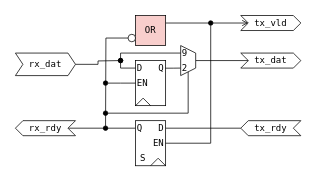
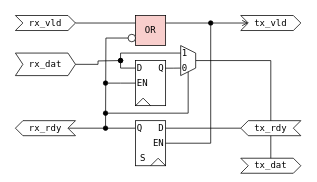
  <mxCell id="0" />
  <mxCell id="1" parent="0" />
+ <mxCell id="2" style="edgeStyle=orthogonalEdgeStyle;rounded=0;orthogonalLoop=1;jettySize=auto;html=1;exitX=1;exitY=0.5;exitDx=0;exitDy=0;endArrow=none;endFill=0;entryX=0;entryY=0.25;entryDx=0;entryDy=0;fontFamily=monospace;" parent="1" source="3" target="23" edge="1"><mxGeometry relative="1" as="geometry"><mxPoint x="120" y="30" as="targetPoint" /></mxGeometry></mxCell>
+ <mxCell id="3" value="rx_vld" style="shape=step;perimeter=stepPerimeter;whiteSpace=wrap;html=1;fixedSize=1;size=10;fontFamily=monospace;" parent="1" vertex="1"><mxGeometry x="20" y="20" width="80" height="20" as="geometry" /></mxCell>
  <mxCell id="4" value="tx_vld" style="shape=step;perimeter=stepPerimeter;whiteSpace=wrap;html=1;fixedSize=1;size=10;fontFamily=monospace;" parent="1" vertex="1"><mxGeometry x="320" y="20" width="80" height="20" as="geometry" /></mxCell>
  <mxCell id="5" style="edgeStyle=orthogonalEdgeStyle;rounded=0;orthogonalLoop=1;jettySize=auto;html=1;exitX=1;exitY=0.25;exitDx=0;exitDy=0;endArrow=open;endFill=0;fontFamily=monospace;" parent="1" source="23" target="4" edge="1"><mxGeometry relative="1" as="geometry"><mxPoint x="300" y="30" as="sourcePoint" /></mxGeometry></mxCell>
  <mxCell id="6" value="" style="group;fontFamily=monospace;" parent="1" vertex="1" connectable="0"><mxGeometry x="180" y="80" width="40" height="60" as="geometry" /></mxCell>
  <mxCell id="7" value="" style="rounded=0;whiteSpace=wrap;html=1;fontFamily=monospace;" parent="6" vertex="1"><mxGeometry width="40" height="60" as="geometry" /></mxCell>
  <mxCell id="8" value="D" style="text;html=1;strokeColor=none;fillColor=none;align=left;verticalAlign=middle;whiteSpace=wrap;rounded=0;fontFamily=monospace;" parent="6" vertex="1"><mxGeometry width="20" height="20" as="geometry" /></mxCell>
  <mxCell id="9" value="Q" style="text;html=1;strokeColor=none;fillColor=none;align=right;verticalAlign=middle;whiteSpace=wrap;rounded=0;fontFamily=monospace;" parent="6" vertex="1"><mxGeometry x="20" width="20" height="20" as="geometry" /></mxCell>
  <mxCell id="10" value="" style="endArrow=none;html=1;rounded=0;fontFamily=monospace;" parent="6" edge="1"><mxGeometry width="50" height="50" relative="1" as="geometry"><mxPoint y="60" as="sourcePoint" /><mxPoint x="20" y="60" as="targetPoint" /><Array as="points"><mxPoint x="10" y="50" /></Array></mxGeometry></mxCell>
  <mxCell id="11" value="EN" style="text;html=1;strokeColor=none;fillColor=none;align=left;verticalAlign=middle;whiteSpace=wrap;rounded=0;fontFamily=monospace;" parent="6" vertex="1"><mxGeometry y="20" width="20" height="20" as="geometry" /></mxCell>
  <mxCell id="12" style="edgeStyle=orthogonalEdgeStyle;rounded=0;orthogonalLoop=1;jettySize=auto;html=1;endArrow=none;endFill=0;fontFamily=monospace;" parent="1" source="13" edge="1"><mxGeometry relative="1" as="geometry"><mxPoint x="160" y="80" as="targetPoint" /><Array as="points" /></mxGeometry></mxCell>
  <mxCell id="13" value="rx_dat" style="shape=step;perimeter=stepPerimeter;whiteSpace=wrap;html=1;fixedSize=1;size=10;fontFamily=monospace;" parent="1" vertex="1"><mxGeometry x="20" y="70" width="80" height="30" as="geometry" /></mxCell>
  <mxCell id="14" style="edgeStyle=orthogonalEdgeStyle;rounded=0;orthogonalLoop=1;jettySize=auto;html=1;exitX=1;exitY=0.5;exitDx=0;exitDy=0;entryX=0;entryY=0.5;entryDx=0;entryDy=0;endArrow=none;endFill=0;fontFamily=monospace;" parent="1" source="15" target="27" edge="1"><mxGeometry relative="1" as="geometry"><mxPoint x="160" y="170" as="targetPoint" /></mxGeometry></mxCell>
  <mxCell id="15" value="rx_rdy" style="shape=step;perimeter=stepPerimeter;whiteSpace=wrap;html=1;fixedSize=1;size=10;flipH=1;fontFamily=monospace;" parent="1" vertex="1"><mxGeometry x="20" y="160" width="80" height="20" as="geometry" /></mxCell>
- <mxCell id="16" value="tx_dat" style="shape=step;perimeter=stepPerimeter;whiteSpace=wrap;html=1;fixedSize=1;size=10;fontFamily=monospace;" parent="1" vertex="1"><mxGeometry x="320" y="70" width="80" height="20" as="geometry" /></mxCell>
+ <mxCell id="16" value="tx_dat" style="shape=step;perimeter=stepPerimeter;whiteSpace=wrap;html=1;fixedSize=1;size=10;fontFamily=monospace;" parent="1" vertex="1"><mxGeometry x="320" y="210" width="80" height="20" as="geometry" /></mxCell>
  <mxCell id="17" style="edgeStyle=orthogonalEdgeStyle;rounded=0;orthogonalLoop=1;jettySize=auto;html=1;endArrow=none;endFill=0;exitX=0.5;exitY=0;exitDx=0;exitDy=0;fontFamily=monospace;" parent="1" source="33" target="16" edge="1"><mxGeometry relative="1" as="geometry"><mxPoint x="269.36" y="76.39" as="sourcePoint" /></mxGeometry></mxCell>
  <mxCell id="18" value="tx_rdy" style="shape=step;perimeter=stepPerimeter;whiteSpace=wrap;html=1;fixedSize=1;size=10;flipH=1;fontFamily=monospace;" parent="1" vertex="1"><mxGeometry x="320" y="160" width="80" height="20" as="geometry" /></mxCell>
  <mxCell id="19" style="edgeStyle=orthogonalEdgeStyle;rounded=0;orthogonalLoop=1;jettySize=auto;html=1;endArrow=none;endFill=0;exitX=1;exitY=0.5;exitDx=0;exitDy=0;entryX=0;entryY=0.5;entryDx=0;entryDy=0;fontFamily=monospace;" parent="1" source="28" target="18" edge="1"><mxGeometry relative="1" as="geometry"><mxPoint x="190" y="170" as="targetPoint" /><mxPoint x="80" y="170" as="sourcePoint" /><Array as="points" /></mxGeometry></mxCell>
  <mxCell id="20" style="edgeStyle=orthogonalEdgeStyle;rounded=0;orthogonalLoop=1;jettySize=auto;html=1;endArrow=oval;endFill=1;exitX=0;exitY=0.5;exitDx=0;exitDy=0;startArrow=none;startFill=0;fontFamily=monospace;" parent="1" source="24" edge="1"><mxGeometry relative="1" as="geometry"><mxPoint x="140" y="170" as="targetPoint" /><mxPoint x="100" y="30" as="sourcePoint" /></mxGeometry></mxCell>
  <mxCell id="21" style="edgeStyle=orthogonalEdgeStyle;rounded=0;orthogonalLoop=1;jettySize=auto;html=1;endArrow=oval;endFill=1;startArrow=none;startFill=0;exitX=0;exitY=0.5;exitDx=0;exitDy=0;fontFamily=monospace;" parent="1" source="11" edge="1"><mxGeometry relative="1" as="geometry"><mxPoint x="140" y="110" as="targetPoint" /><mxPoint x="100" y="120" as="sourcePoint" /></mxGeometry></mxCell>
  <mxCell id="22" value="" style="group;fontFamily=monospace;" parent="1" vertex="1" connectable="0"><mxGeometry x="170" y="20" width="50" height="40" as="geometry" /></mxCell>
  <mxCell id="23" value="OR" style="whiteSpace=wrap;html=1;aspect=fixed;fontFamily=monospace;fillColor=#f8cecc;" parent="22" vertex="1"><mxGeometry x="10" width="40" height="40" as="geometry" /></mxCell>
  <mxCell id="24" value="" style="ellipse;whiteSpace=wrap;html=1;fontFamily=monospace;" parent="22" vertex="1"><mxGeometry y="25" width="10" height="10" as="geometry" /></mxCell>
  <mxCell id="25" value="" style="group;fontFamily=monospace;" parent="1" vertex="1" connectable="0"><mxGeometry x="180" y="160" width="40" height="60" as="geometry" /></mxCell>
  <mxCell id="26" value="" style="rounded=0;whiteSpace=wrap;html=1;fontFamily=monospace;" parent="25" vertex="1"><mxGeometry width="40" height="60" as="geometry" /></mxCell>
  <mxCell id="27" value="Q" style="text;html=1;strokeColor=none;fillColor=none;align=left;verticalAlign=middle;whiteSpace=wrap;rounded=0;fontFamily=monospace;" parent="25" vertex="1"><mxGeometry width="20" height="20" as="geometry" /></mxCell>
  <mxCell id="28" value="D" style="text;html=1;strokeColor=none;fillColor=none;align=right;verticalAlign=middle;whiteSpace=wrap;rounded=0;fontFamily=monospace;" parent="25" vertex="1"><mxGeometry x="20" width="20" height="20" as="geometry" /></mxCell>
  <mxCell id="29" value="" style="endArrow=none;html=1;rounded=0;fontFamily=monospace;" parent="25" edge="1"><mxGeometry width="50" height="50" relative="1" as="geometry"><mxPoint x="20" y="60" as="sourcePoint" /><mxPoint x="40" y="60" as="targetPoint" /><Array as="points"><mxPoint x="30" y="50" /></Array></mxGeometry></mxCell>
  <mxCell id="30" value="S" style="text;html=1;strokeColor=none;fillColor=none;align=center;verticalAlign=middle;whiteSpace=wrap;rounded=0;fontFamily=monospace;" parent="25" vertex="1"><mxGeometry y="40" width="20" height="20" as="geometry" /></mxCell>
  <mxCell id="31" value="EN" style="text;html=1;strokeColor=none;fillColor=none;align=right;verticalAlign=middle;whiteSpace=wrap;rounded=0;fontFamily=monospace;" parent="25" vertex="1"><mxGeometry x="20" y="20" width="20" height="20" as="geometry" /></mxCell>
  <mxCell id="32" style="edgeStyle=orthogonalEdgeStyle;rounded=0;orthogonalLoop=1;jettySize=auto;html=1;exitX=0.996;exitY=0.169;exitDx=0;exitDy=0;endArrow=none;endFill=0;exitPerimeter=0;entryX=0.75;entryY=1;entryDx=0;entryDy=0;fontFamily=monospace;" parent="1" source="7" target="33" edge="1"><mxGeometry relative="1" as="geometry"><mxPoint x="249.36" y="88.67" as="targetPoint" /><mxPoint x="240" y="140" as="sourcePoint" /><Array as="points"><mxPoint x="230" y="90" /><mxPoint x="240" y="90" /></Array></mxGeometry></mxCell>
  <mxCell id="33" value="" style="shape=trapezoid;perimeter=trapezoidPerimeter;whiteSpace=wrap;html=1;fixedSize=1;size=10;rotation=90;fontFamily=monospace;" parent="1" vertex="1"><mxGeometry x="230" y="70" width="40" height="20" as="geometry" /></mxCell>
  <mxCell id="34" style="edgeStyle=orthogonalEdgeStyle;rounded=0;orthogonalLoop=1;jettySize=auto;html=1;endArrow=oval;endFill=1;startArrow=none;startFill=0;exitX=0.25;exitY=1;exitDx=0;exitDy=0;fontFamily=monospace;" parent="1" source="33" edge="1"><mxGeometry relative="1" as="geometry"><mxPoint x="160" y="80" as="targetPoint" /><mxPoint x="190" y="120" as="sourcePoint" /><Array as="points"><mxPoint x="160" y="70" /></Array></mxGeometry></mxCell>
- <mxCell id="35" value="2" style="text;html=1;strokeColor=none;fillColor=none;align=left;verticalAlign=middle;whiteSpace=wrap;rounded=0;fontFamily=monospace;" parent="1" vertex="1"><mxGeometry x="240" y="80" width="20" height="20" as="geometry" /></mxCell>
- <mxCell id="36" value="9" style="text;html=1;strokeColor=none;fillColor=none;align=left;verticalAlign=middle;whiteSpace=wrap;rounded=0;fontFamily=monospace;" parent="1" vertex="1"><mxGeometry x="240" y="60" width="20" height="20" as="geometry" /></mxCell>
+ <mxCell id="35" value="0" style="text;html=1;strokeColor=none;fillColor=none;align=left;verticalAlign=middle;whiteSpace=wrap;rounded=0;fontFamily=monospace;" parent="1" vertex="1"><mxGeometry x="240" y="80" width="20" height="20" as="geometry" /></mxCell>
+ <mxCell id="36" value="1" style="text;html=1;strokeColor=none;fillColor=none;align=left;verticalAlign=middle;whiteSpace=wrap;rounded=0;fontFamily=monospace;" parent="1" vertex="1"><mxGeometry x="240" y="60" width="20" height="20" as="geometry" /></mxCell>
  <mxCell id="37" style="edgeStyle=orthogonalEdgeStyle;rounded=0;orthogonalLoop=1;jettySize=auto;html=1;endArrow=oval;endFill=1;startArrow=none;startFill=0;exitX=1;exitY=0.5;exitDx=0;exitDy=0;fontFamily=monospace;" parent="1" source="33" edge="1"><mxGeometry relative="1" as="geometry"><mxPoint x="140" y="150" as="targetPoint" /><mxPoint x="110" y="100" as="sourcePoint" /><Array as="points"><mxPoint x="250" y="150" /></Array></mxGeometry></mxCell>
  <mxCell id="38" style="edgeStyle=orthogonalEdgeStyle;rounded=0;orthogonalLoop=1;jettySize=auto;html=1;endArrow=oval;endFill=1;startArrow=none;startFill=0;exitX=0;exitY=0.5;exitDx=0;exitDy=0;fontFamily=monospace;" parent="1" source="8" edge="1"><mxGeometry relative="1" as="geometry"><mxPoint x="160" y="80" as="targetPoint" /><mxPoint x="250" y="80" as="sourcePoint" /><Array as="points"><mxPoint x="160" y="90" /></Array></mxGeometry></mxCell>
  <mxCell id="39" style="edgeStyle=orthogonalEdgeStyle;rounded=0;orthogonalLoop=1;jettySize=auto;html=1;endArrow=oval;endFill=1;startArrow=none;startFill=0;exitX=1;exitY=0.5;exitDx=0;exitDy=0;fontFamily=monospace;" parent="1" source="31" edge="1"><mxGeometry relative="1" as="geometry"><mxPoint x="280" y="30" as="targetPoint" /><mxPoint x="110" y="80" as="sourcePoint" /><Array as="points"><mxPoint x="280" y="190" /><mxPoint x="280" y="30" /></Array></mxGeometry></mxCell>
